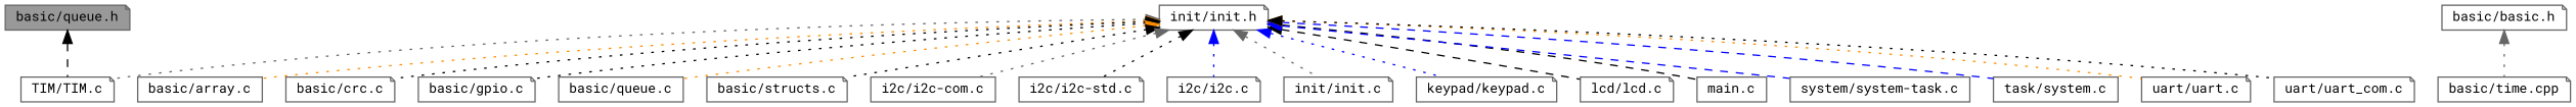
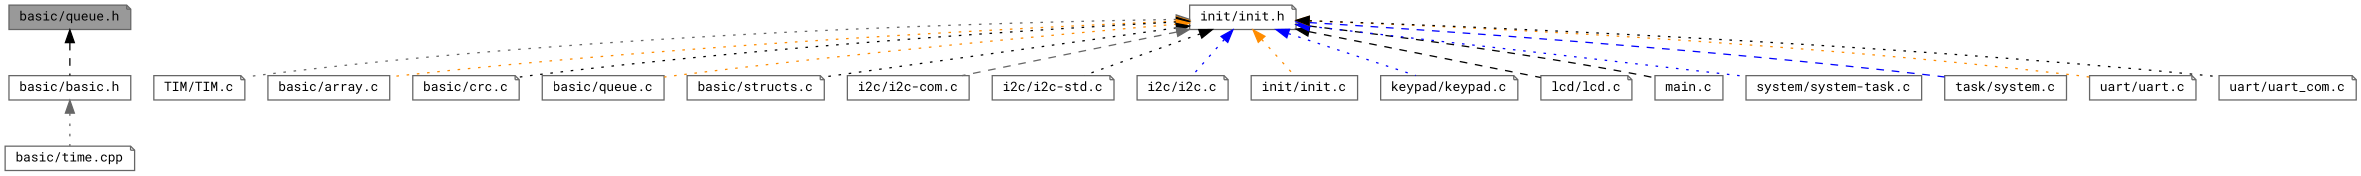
  digraph {
    fontname="Roboto Mono"
    node [color=grey40 fillcolor=white fontname="Roboto Mono" fontsize=10 shape=note style=filled]
    edge [color=black dir=back fontname="Roboto Mono" fontsize=10 labelfontname=Helvetica labelfontsize=10 style=dotted]
    n1 [color=gray40 fillcolor=grey60 fontcolor=black height=0.2 label="basic/queue.h" width=0.4]
-   n2 [height=0.2 label="basic/basic.h" width=0.4]
+   n2 [height=0.2 label="basic/basic.h" shape=box width=0.4]
    n3 [height=0.2 label="basic/time.cpp" width=0.4]
    n4 [height=0.2 label="init/init.h" width=0.4]
    n5 [height=0.2 label="TIM/TIM.c" width=0.4]
    n6 [height=0.2 label="basic/array.c" shape=box width=0.4]
    n7 [height=0.2 label="basic/crc.c" width=0.4]
-   n8 [height=0.2 label="basic/gpio.c" width=0.4]
    n9 [height=0.2 label="basic/queue.c" shape=box width=0.4]
    n10 [height=0.2 label="basic/structs.c" width=0.4]
    n11 [height=0.2 label="i2c/i2c-com.c" shape=box width=0.4]
    n12 [height=0.2 label="i2c/i2c-std.c" width=0.4]
    n13 [height=0.2 label="i2c/i2c.c" width=0.4]
-   n14 [height=0.2 label="init/init.c" width=0.4]
+   n14 [height=0.2 label="init/init.c" shape=box width=0.4]
    n15 [height=0.2 label="keypad/keypad.c" width=0.4]
    n16 [height=0.2 label="lcd/lcd.c" width=0.4]
    n17 [height=0.2 label="main.c" shape=box width=0.4]
    n18 [height=0.2 label="system/system-task.c" shape=box width=0.4]
    n19 [height=0.2 label="task/system.c" shape=box width=0.4]
    n20 [height=0.2 label="uart/uart.c" width=0.4]
    n21 [height=0.2 label="uart/uart_com.c" width=0.4]
-   n1 -> n5 [style=dashed]
+   n1 -> n2 [style=dashed]
    n2 -> n3 [color=gray40]
    n4 -> n5 [color=gray40]
    n4 -> n6 [color=darkorange]
    n4 -> n7
-   n4 -> n8
    n4 -> n9 [color=darkorange]
    n4 -> n10
-   n4 -> n11 [color=gray40]
+   n4 -> n11 [color=gray40 style=dashed]
    n4 -> n12
    n4 -> n13 [color=blue]
-   n4 -> n14 [color=gray40]
+   n4 -> n14 [color=darkorange]
    n4 -> n15 [color=blue]
    n4 -> n16 [style=dashed]
    n4 -> n17 [style=dashed]
-   n4 -> n18 [color=blue style=dashed]
+   n4 -> n18 [color=blue]
    n4 -> n19 [color=blue style=dashed]
    n4 -> n20 [color=darkorange]
    n4 -> n21
  }
